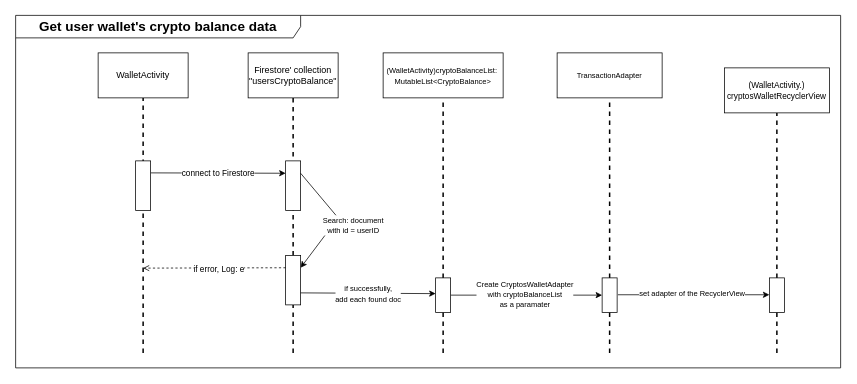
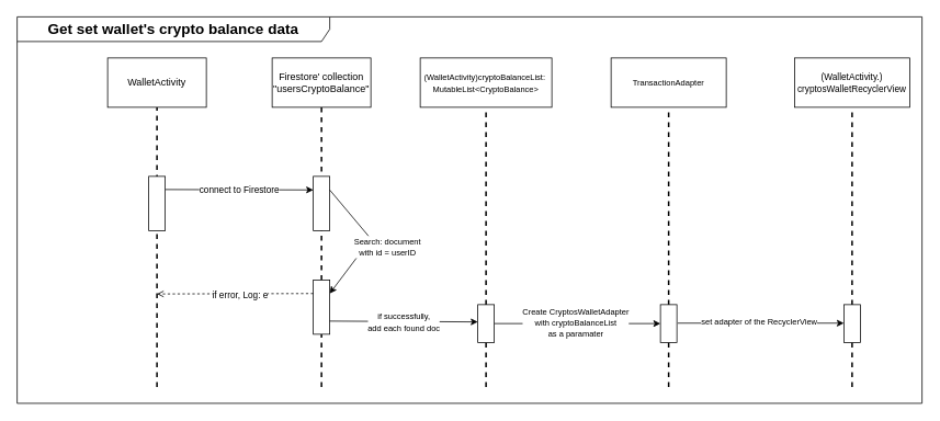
  <mxCell id="0" />
  <mxCell id="1" parent="0" />
  <mxCell id="2" value="WalletActivity" style="rounded=0;whiteSpace=wrap;html=1;" vertex="1" parent="1"><mxGeometry x="130" y="70" width="120" height="60" as="geometry" /></mxCell>
  <mxCell id="3" value="" style="endArrow=none;dashed=1;html=1;strokeWidth=2;rounded=0;" edge="1" parent="1" target="2"><mxGeometry width="50" height="50" relative="1" as="geometry"><mxPoint x="190" y="470" as="sourcePoint" /><mxPoint x="500" y="300" as="targetPoint" /></mxGeometry></mxCell>
  <mxCell id="4" value="" style="endArrow=classic;html=1;rounded=0;entryX=0;entryY=0.25;entryDx=0;entryDy=0;" edge="1" parent="1" target="9"><mxGeometry width="50" height="50" relative="1" as="geometry"><mxPoint x="200" y="230" as="sourcePoint" /><mxPoint x="370" y="230.5" as="targetPoint" /></mxGeometry></mxCell>
  <mxCell id="5" value="connect to Firestore" style="edgeLabel;html=1;align=center;verticalAlign=middle;resizable=0;points=[];" vertex="1" connectable="0" parent="4"><mxGeometry x="0.003" relative="1" as="geometry"><mxPoint as="offset" /></mxGeometry></mxCell>
  <mxCell id="6" value="" style="rounded=0;whiteSpace=wrap;html=1;" vertex="1" parent="1"><mxGeometry x="180" y="214" width="20" height="66" as="geometry" /></mxCell>
  <mxCell id="7" value="Firestore' collection &quot;usersCryptoBalance&quot;" style="rounded=0;whiteSpace=wrap;html=1;" vertex="1" parent="1"><mxGeometry x="330" y="70" width="120" height="60" as="geometry" /></mxCell>
  <mxCell id="8" value="" style="endArrow=none;dashed=1;html=1;strokeWidth=2;rounded=0;" edge="1" parent="1" source="13" target="7"><mxGeometry width="50" height="50" relative="1" as="geometry"><mxPoint x="390" y="630" as="sourcePoint" /><mxPoint x="700" y="300" as="targetPoint" /></mxGeometry></mxCell>
  <mxCell id="9" value="" style="rounded=0;whiteSpace=wrap;html=1;" vertex="1" parent="1"><mxGeometry x="380" y="214" width="20" height="66" as="geometry" /></mxCell>
  <mxCell id="10" value="" style="endArrow=classic;html=1;rounded=0;exitX=1;exitY=0.25;exitDx=0;exitDy=0;entryX=1;entryY=0.25;entryDx=0;entryDy=0;" edge="1" parent="1" source="9" target="13"><mxGeometry width="50" height="50" relative="1" as="geometry"><mxPoint x="370" y="420" as="sourcePoint" /><mxPoint x="420" y="370" as="targetPoint" /><Array as="points"><mxPoint x="450" y="290" /></Array></mxGeometry></mxCell>
  <mxCell id="11" value="&lt;font style=&quot;font-size: 10px;&quot;&gt;Search: document &lt;br&gt;with id = userID&lt;br&gt;&lt;/font&gt;" style="edgeLabel;html=1;align=center;verticalAlign=middle;resizable=0;points=[];" vertex="1" connectable="0" parent="10"><mxGeometry x="-0.192" y="2" relative="1" as="geometry"><mxPoint x="26" y="21" as="offset" /></mxGeometry></mxCell>
  <mxCell id="12" value="" style="endArrow=none;dashed=1;html=1;strokeWidth=2;rounded=0;" edge="1" parent="1" target="13"><mxGeometry width="50" height="50" relative="1" as="geometry"><mxPoint x="390" y="470" as="sourcePoint" /><mxPoint x="390" y="130" as="targetPoint" /></mxGeometry></mxCell>
  <mxCell id="13" value="" style="rounded=0;whiteSpace=wrap;html=1;" vertex="1" parent="1"><mxGeometry x="380" y="340" width="20" height="66" as="geometry" /></mxCell>
  <mxCell id="14" value="" style="endArrow=open;html=1;rounded=0;exitX=0;exitY=0.25;exitDx=0;exitDy=0;endFill=0;dashed=1;" edge="1" parent="1" source="13"><mxGeometry width="50" height="50" relative="1" as="geometry"><mxPoint x="580" y="355" as="sourcePoint" /><mxPoint x="190" y="357" as="targetPoint" /></mxGeometry></mxCell>
  <mxCell id="15" value="if error, Log: e" style="edgeLabel;html=1;align=center;verticalAlign=middle;resizable=0;points=[];" vertex="1" connectable="0" parent="14"><mxGeometry x="0.423" y="2" relative="1" as="geometry"><mxPoint x="45" as="offset" /></mxGeometry></mxCell>
  <mxCell id="16" value="" style="endArrow=classic;html=1;rounded=0;entryX=0;entryY=0.25;entryDx=0;entryDy=0;" edge="1" parent="1"><mxGeometry width="50" height="50" relative="1" as="geometry"><mxPoint x="400" y="390" as="sourcePoint" /><mxPoint x="580" y="391" as="targetPoint" /></mxGeometry></mxCell>
  <mxCell id="17" value="&lt;font style=&quot;font-size: 10px;&quot;&gt;if successfully,&lt;br&gt;add each found doc&lt;/font&gt;" style="edgeLabel;html=1;align=center;verticalAlign=middle;resizable=0;points=[];" vertex="1" connectable="0" parent="16"><mxGeometry x="0.003" relative="1" as="geometry"><mxPoint as="offset" /></mxGeometry></mxCell>
  <mxCell id="18" value="&lt;font style=&quot;font-size: 10px;&quot;&gt;(WalletActivity)cryptoBalanceList&lt;span style=&quot;background-color: transparent;&quot;&gt;:&amp;nbsp;&lt;/span&gt;&lt;br&gt;MutableList&amp;lt;CryptoBalance&amp;gt;&lt;/font&gt;" style="rounded=0;whiteSpace=wrap;html=1;" vertex="1" parent="1"><mxGeometry x="510" y="70" width="160" height="60" as="geometry" /></mxCell>
  <mxCell id="19" value="" style="endArrow=none;dashed=1;html=1;strokeWidth=2;rounded=0;" edge="1" parent="1" source="23" target="18"><mxGeometry width="50" height="50" relative="1" as="geometry"><mxPoint x="590" y="630" as="sourcePoint" /><mxPoint x="900" y="300" as="targetPoint" /></mxGeometry></mxCell>
  <mxCell id="20" value="" style="endArrow=none;dashed=1;html=1;strokeWidth=2;rounded=0;" edge="1" parent="1" target="23"><mxGeometry width="50" height="50" relative="1" as="geometry"><mxPoint x="590" y="470" as="sourcePoint" /><mxPoint x="590" y="130" as="targetPoint" /></mxGeometry></mxCell>
  <mxCell id="21" style="edgeStyle=orthogonalEdgeStyle;rounded=0;orthogonalLoop=1;jettySize=auto;html=1;exitX=1;exitY=0.5;exitDx=0;exitDy=0;entryX=0;entryY=0.5;entryDx=0;entryDy=0;" edge="1" parent="1" source="23" target="28"><mxGeometry relative="1" as="geometry" /></mxCell>
  <mxCell id="22" value="&lt;font style=&quot;font-size: 10px;&quot;&gt;Create CryptosWalletAdapter&lt;br&gt;with cryptoBalanceList&lt;br&gt;as a paramater&lt;/font&gt;" style="edgeLabel;html=1;align=center;verticalAlign=middle;resizable=0;points=[];" vertex="1" connectable="0" parent="21"><mxGeometry x="-0.028" y="2" relative="1" as="geometry"><mxPoint as="offset" /></mxGeometry></mxCell>
  <mxCell id="23" value="" style="rounded=0;whiteSpace=wrap;html=1;" vertex="1" parent="1"><mxGeometry x="580" y="370" width="20" height="46" as="geometry" /></mxCell>
- <mxCell id="24" value="&lt;font style=&quot;font-size: 18px;&quot;&gt;&lt;b&gt;Get user wallet's crypto balance data&lt;/b&gt;&lt;/font&gt;" style="shape=umlFrame;whiteSpace=wrap;html=1;pointerEvents=0;width=380;height=30;" vertex="1" parent="1"><mxGeometry x="20" y="20" width="1100" height="470" as="geometry" /></mxCell>
+ <mxCell id="24" value="&lt;font style=&quot;font-size: 18px;&quot;&gt;&lt;b&gt;Get set wallet's crypto balance data&lt;/b&gt;&lt;/font&gt;" style="shape=umlFrame;whiteSpace=wrap;html=1;pointerEvents=0;width=380;height=30;" vertex="1" parent="1"><mxGeometry x="20" y="20" width="1100" height="470" as="geometry" /></mxCell>
  <mxCell id="25" value="&lt;span style=&quot;font-size: 10px;&quot;&gt;TransactionAdapter&lt;/span&gt;" style="rounded=0;whiteSpace=wrap;html=1;" vertex="1" parent="1"><mxGeometry x="742" y="70" width="140" height="60" as="geometry" /></mxCell>
  <mxCell id="26" value="" style="endArrow=none;dashed=1;html=1;strokeWidth=2;rounded=0;" edge="1" parent="1" source="28" target="25"><mxGeometry width="50" height="50" relative="1" as="geometry"><mxPoint x="812" y="630" as="sourcePoint" /><mxPoint x="1122" y="300" as="targetPoint" /></mxGeometry></mxCell>
  <mxCell id="27" value="" style="endArrow=none;dashed=1;html=1;strokeWidth=2;rounded=0;" edge="1" parent="1" target="28"><mxGeometry width="50" height="50" relative="1" as="geometry"><mxPoint x="812" y="470" as="sourcePoint" /><mxPoint x="812" y="130" as="targetPoint" /></mxGeometry></mxCell>
  <mxCell id="28" value="" style="rounded=0;whiteSpace=wrap;html=1;" vertex="1" parent="1"><mxGeometry x="802" y="370" width="20" height="46" as="geometry" /></mxCell>
- <mxCell id="29" value="&lt;font style=&quot;font-size: 11px;&quot;&gt;(WalletActivity.)&lt;br&gt;cryptosWalletRecyclerView&lt;/font&gt;" style="rounded=0;whiteSpace=wrap;html=1;" vertex="1" parent="1"><mxGeometry x="965" y="90" width="140" height="60" as="geometry" /></mxCell>
+ <mxCell id="29" value="&lt;font style=&quot;font-size: 11px;&quot;&gt;(WalletActivity.)&lt;br&gt;cryptosWalletRecyclerView&lt;/font&gt;" style="rounded=0;whiteSpace=wrap;html=1;" vertex="1" parent="1"><mxGeometry x="965" y="70" width="140" height="60" as="geometry" /></mxCell>
  <mxCell id="30" value="" style="endArrow=none;dashed=1;html=1;strokeWidth=2;rounded=0;" edge="1" parent="1" source="32" target="29"><mxGeometry width="50" height="50" relative="1" as="geometry"><mxPoint x="1035" y="630" as="sourcePoint" /><mxPoint x="1345" y="300" as="targetPoint" /></mxGeometry></mxCell>
  <mxCell id="31" value="" style="endArrow=none;dashed=1;html=1;strokeWidth=2;rounded=0;" edge="1" parent="1" target="32"><mxGeometry width="50" height="50" relative="1" as="geometry"><mxPoint x="1035" y="470" as="sourcePoint" /><mxPoint x="1035" y="130" as="targetPoint" /></mxGeometry></mxCell>
  <mxCell id="32" value="" style="rounded=0;whiteSpace=wrap;html=1;" vertex="1" parent="1"><mxGeometry x="1025" y="370" width="20" height="46" as="geometry" /></mxCell>
  <mxCell id="33" style="edgeStyle=orthogonalEdgeStyle;rounded=0;orthogonalLoop=1;jettySize=auto;html=1;exitX=1;exitY=0.5;exitDx=0;exitDy=0;entryX=0;entryY=0.5;entryDx=0;entryDy=0;" edge="1" parent="1"><mxGeometry relative="1" as="geometry"><mxPoint x="823" y="392.52" as="sourcePoint" /><mxPoint x="1025" y="392.52" as="targetPoint" /></mxGeometry></mxCell>
  <mxCell id="34" value="&lt;span style=&quot;font-size: 10px;&quot;&gt;set adapter of the RecyclerView&lt;/span&gt;" style="edgeLabel;html=1;align=center;verticalAlign=middle;resizable=0;points=[];" vertex="1" connectable="0" parent="33"><mxGeometry x="-0.028" y="2" relative="1" as="geometry"><mxPoint as="offset" /></mxGeometry></mxCell>
